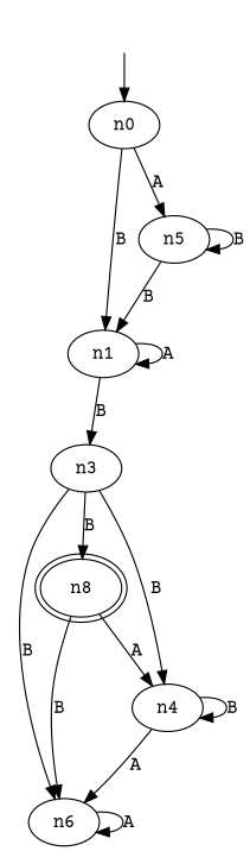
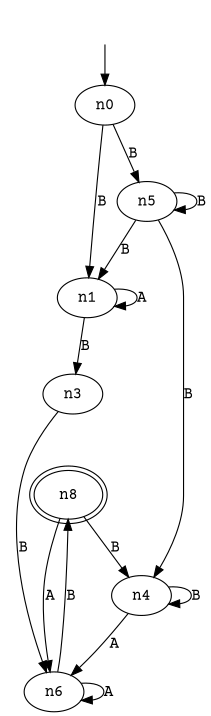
  digraph {
    fontname="Courier Prime"
    rankdir=TB
    node [fontname="Courier Prime"]
    edge [fontname="Courier Prime"]
    n999999 [style=invis]
    n0
    n1
    n5
    n3
    n2 [label=n8 peripheries=2]
    n6
    n4
    n999999 -> n0
    n0 -> n1 [label=B]
-   n0 -> n5 [label=A]
+   n0 -> n5 [label=B]
    n1 -> n1 [label=A]
    n1 -> n3 [label=B]
    n5 -> n1 [label=B]
    n5 -> n5 [label=B]
    n3 -> n6 [label=B]
-   n3 -> n4 [label=B]
-   n2 -> n6 [label=B]
-   n2 -> n4 [label=A]
-   n3 -> n2 [label=B]
+   n5 -> n4 [label=B]
+   n2 -> n6 [label=A]
+   n2 -> n4 [label=B]
+   n6 -> n2 [label=B]
    n6 -> n6 [label=A]
    n4 -> n6 [label=A]
    n4 -> n4 [label=B]
  }
